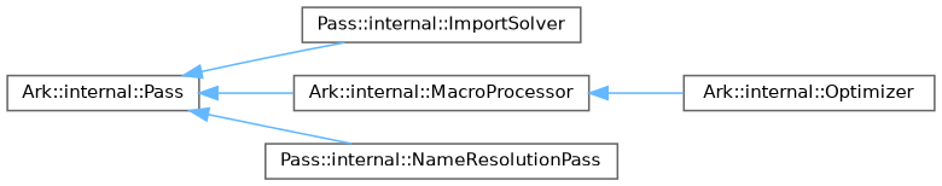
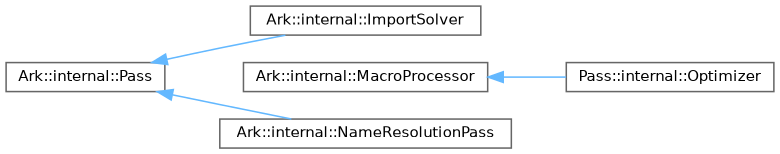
  digraph {
    rankdir=LR
    node [color=grey40 fillcolor=white fontname=Helvetica fontsize=10 shape=box style=filled]
    edge [color=steelblue1 dir=back fontname=Helvetica fontsize=10 labelfontname=Helvetica labelfontsize=10 style=solid]
    n1 [height=0.2 label="Ark::internal::Pass" width=0.4]
-   n2 [height=0.2 label="Pass::internal::ImportSolver" width=0.4]
+   n2 [height=0.2 label="Ark::internal::ImportSolver" width=0.4]
    n3 [height=0.2 label="Ark::internal::MacroProcessor" width=0.4]
-   n4 [height=0.2 label="Pass::internal::NameResolutionPass" width=0.4]
-   n5 [height=0.2 label="Ark::internal::Optimizer" width=0.4]
+   n4 [height=0.2 label="Ark::internal::NameResolutionPass" width=0.4]
+   n5 [height=0.2 label="Pass::internal::Optimizer" width=0.4]
    n1 -> n2
-   n1 -> n3
    n1 -> n4
    n3 -> n5
  }
